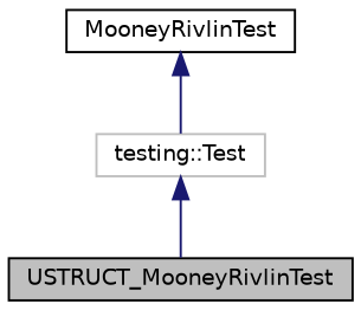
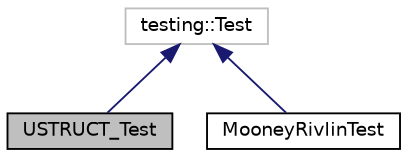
  digraph {
    node [color=black fillcolor=white fontname=Helvetica fontsize=10 shape=record style=filled]
    edge [color=midnightblue dir=back fontname=Helvetica fontsize=10 labelfontname=Helvetica labelfontsize=10 style=solid]
-   n1 [fillcolor=grey75 fontcolor=black height=0.2 label=USTRUCT_MooneyRivlinTest width=0.4]
+   n1 [fillcolor=grey75 fontcolor=black height=0.2 label=USTRUCT_Test width=0.4]
    n2 [height=0.2 label=MooneyRivlinTest width=0.4]
    n3 [color=grey75 height=0.2 label="testing::Test" width=0.4]
    n3 -> n1
-   n2 -> n3
+   n3 -> n2
  }
